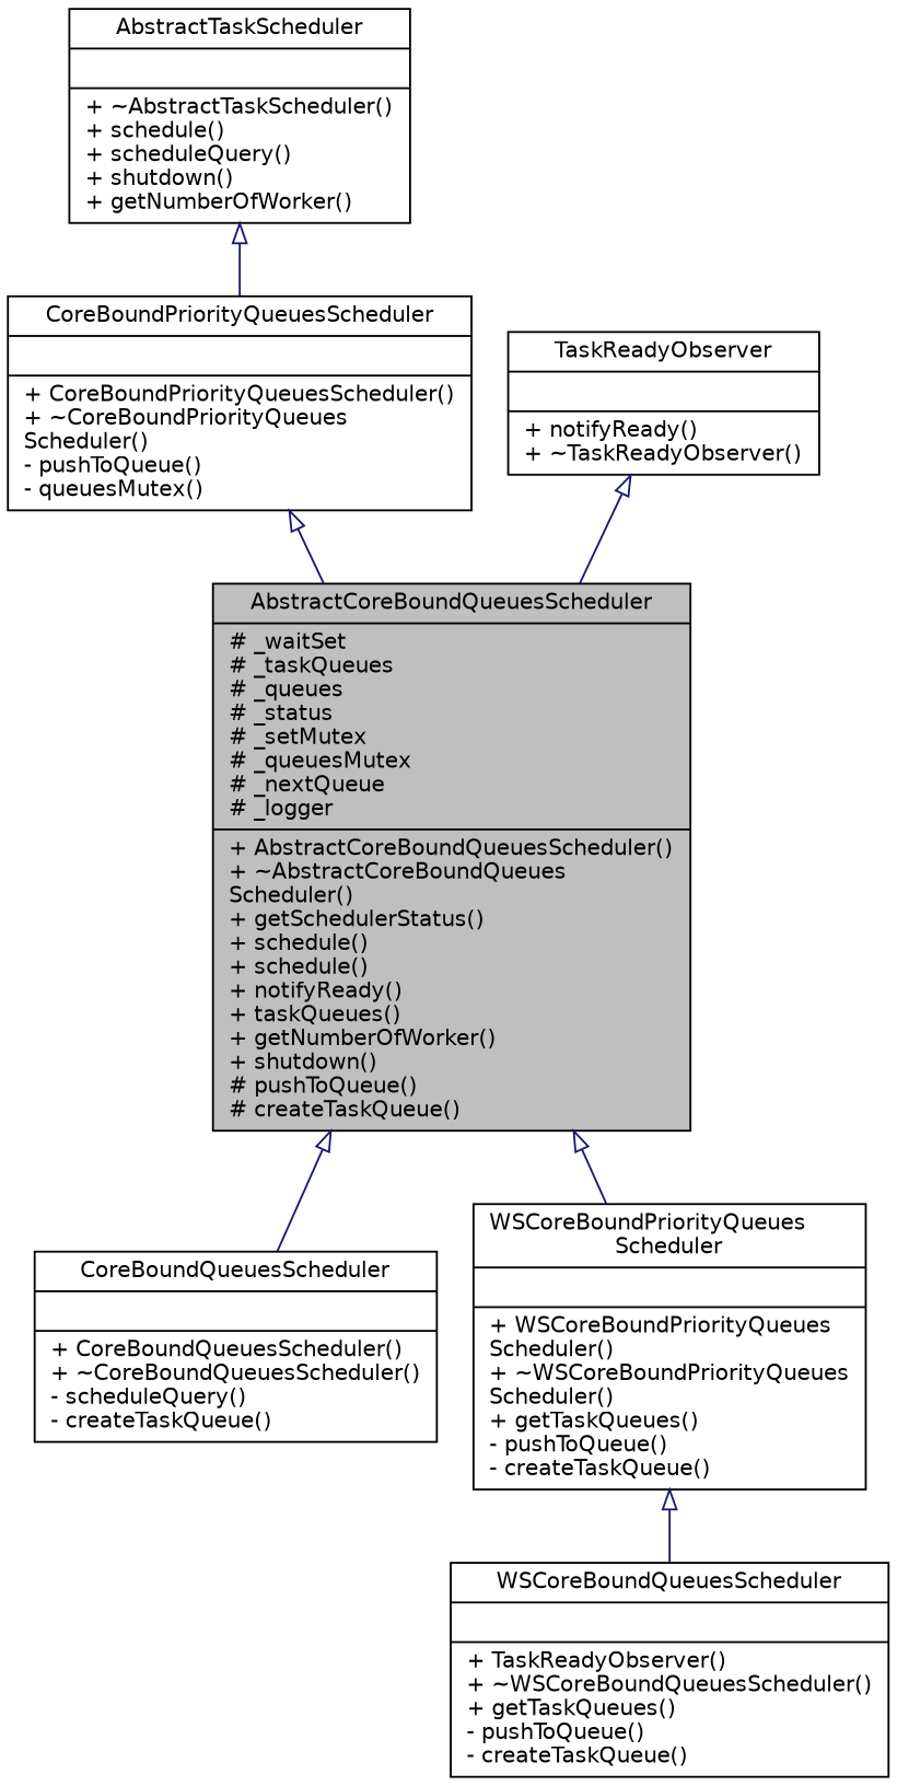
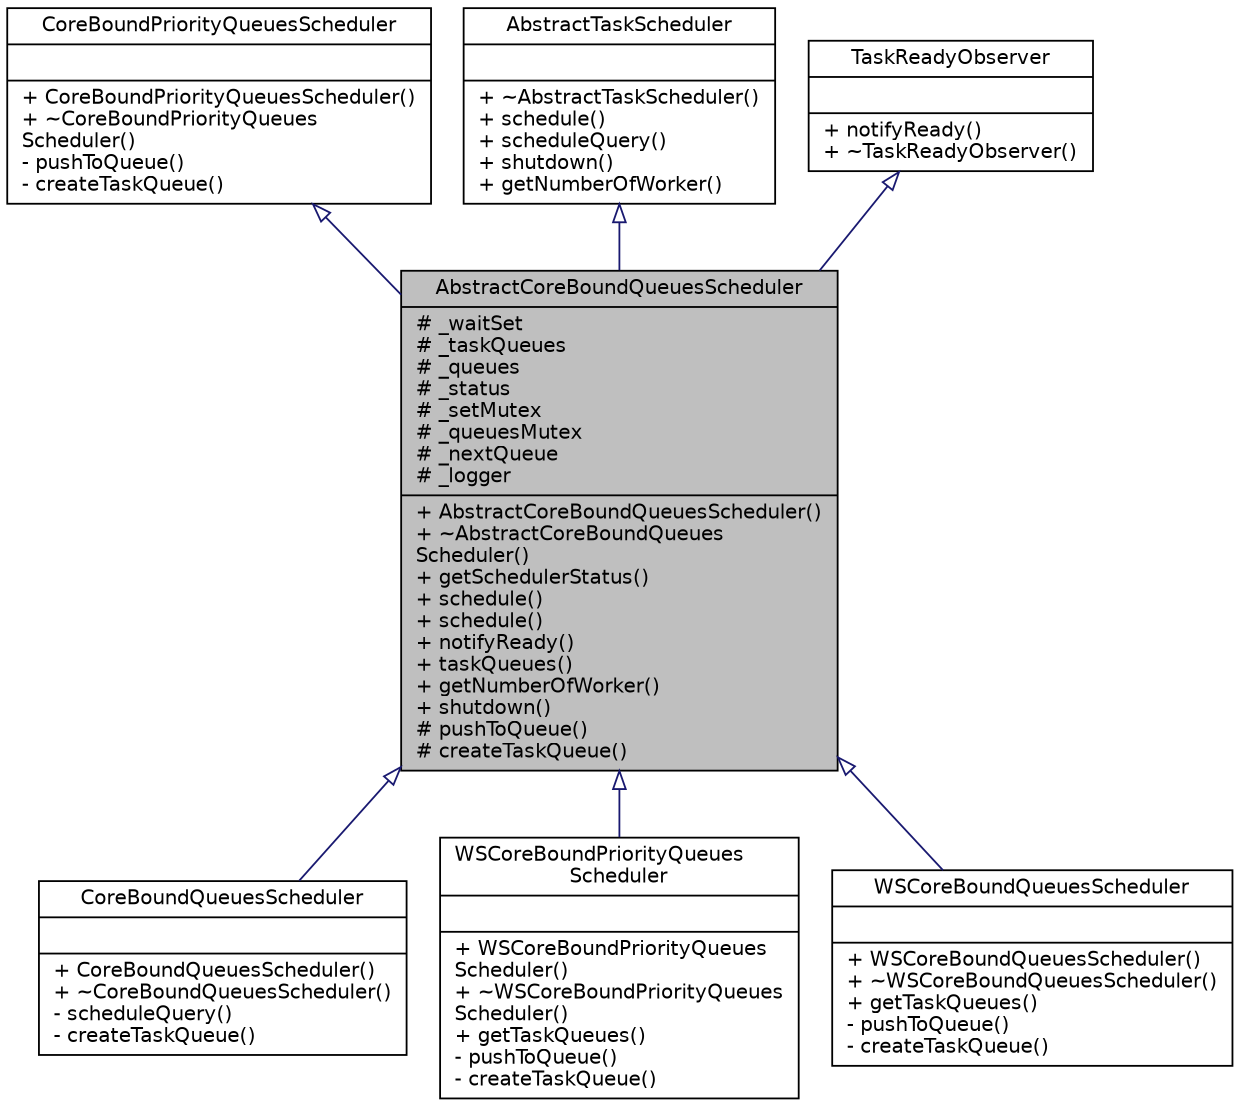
  digraph {
    node [color=black fillcolor=white fontname=Helvetica fontsize=11 shape=record style=filled]
    edge [arrowtail=onormal color=midnightblue dir=back fontname=Helvetica fontsize=11 labelfontname=Helvetica labelfontsize=11 style=solid]
    n1 [fillcolor=grey75 fontcolor=black height=0.2 label="{AbstractCoreBoundQueuesScheduler\n|# _waitSet\l# _taskQueues\l# _queues\l# _status\l# _setMutex\l# _queuesMutex\l# _nextQueue\l# _logger\l|+ AbstractCoreBoundQueuesScheduler()\l+ ~AbstractCoreBoundQueues\lScheduler()\l+ getSchedulerStatus()\l+ schedule()\l+ schedule()\l+ notifyReady()\l+ taskQueues()\l+ getNumberOfWorker()\l+ shutdown()\l# pushToQueue()\l# createTaskQueue()\l}" width=0.4]
    n2 [height=0.2 label="{CoreBoundQueuesScheduler\n||+ CoreBoundQueuesScheduler()\l+ ~CoreBoundQueuesScheduler()\l- scheduleQuery()\l- createTaskQueue()\l}" width=0.4]
    n3 [height=0.2 label="{WSCoreBoundPriorityQueues\lScheduler\n||+ WSCoreBoundPriorityQueues\lScheduler()\l+ ~WSCoreBoundPriorityQueues\lScheduler()\l+ getTaskQueues()\l- pushToQueue()\l- createTaskQueue()\l}" width=0.4]
-   n4 [height=0.2 label="{WSCoreBoundQueuesScheduler\n||+ TaskReadyObserver()\l+ ~WSCoreBoundQueuesScheduler()\l+ getTaskQueues()\l- pushToQueue()\l- createTaskQueue()\l}" width=0.4]
-   n5 [height=0.2 label="{CoreBoundPriorityQueuesScheduler\n||+ CoreBoundPriorityQueuesScheduler()\l+ ~CoreBoundPriorityQueues\lScheduler()\l- pushToQueue()\l- queuesMutex()\l}" width=0.4]
+   n4 [height=0.2 label="{WSCoreBoundQueuesScheduler\n||+ WSCoreBoundQueuesScheduler()\l+ ~WSCoreBoundQueuesScheduler()\l+ getTaskQueues()\l- pushToQueue()\l- createTaskQueue()\l}" width=0.4]
+   n5 [height=0.2 label="{CoreBoundPriorityQueuesScheduler\n||+ CoreBoundPriorityQueuesScheduler()\l+ ~CoreBoundPriorityQueues\lScheduler()\l- pushToQueue()\l- createTaskQueue()\l}" width=0.4]
    n6 [height=0.2 label="{AbstractTaskScheduler\n||+ ~AbstractTaskScheduler()\l+ schedule()\l+ scheduleQuery()\l+ shutdown()\l+ getNumberOfWorker()\l}" width=0.4]
    n7 [height=0.2 label="{TaskReadyObserver\n||+ notifyReady()\l+ ~TaskReadyObserver()\l}" width=0.4]
    n1 -> n2
    n1 -> n3
-   n3 -> n4
+   n1 -> n4
    n5 -> n1
-   n6 -> n5
+   n6 -> n1
    n7 -> n1
  }
